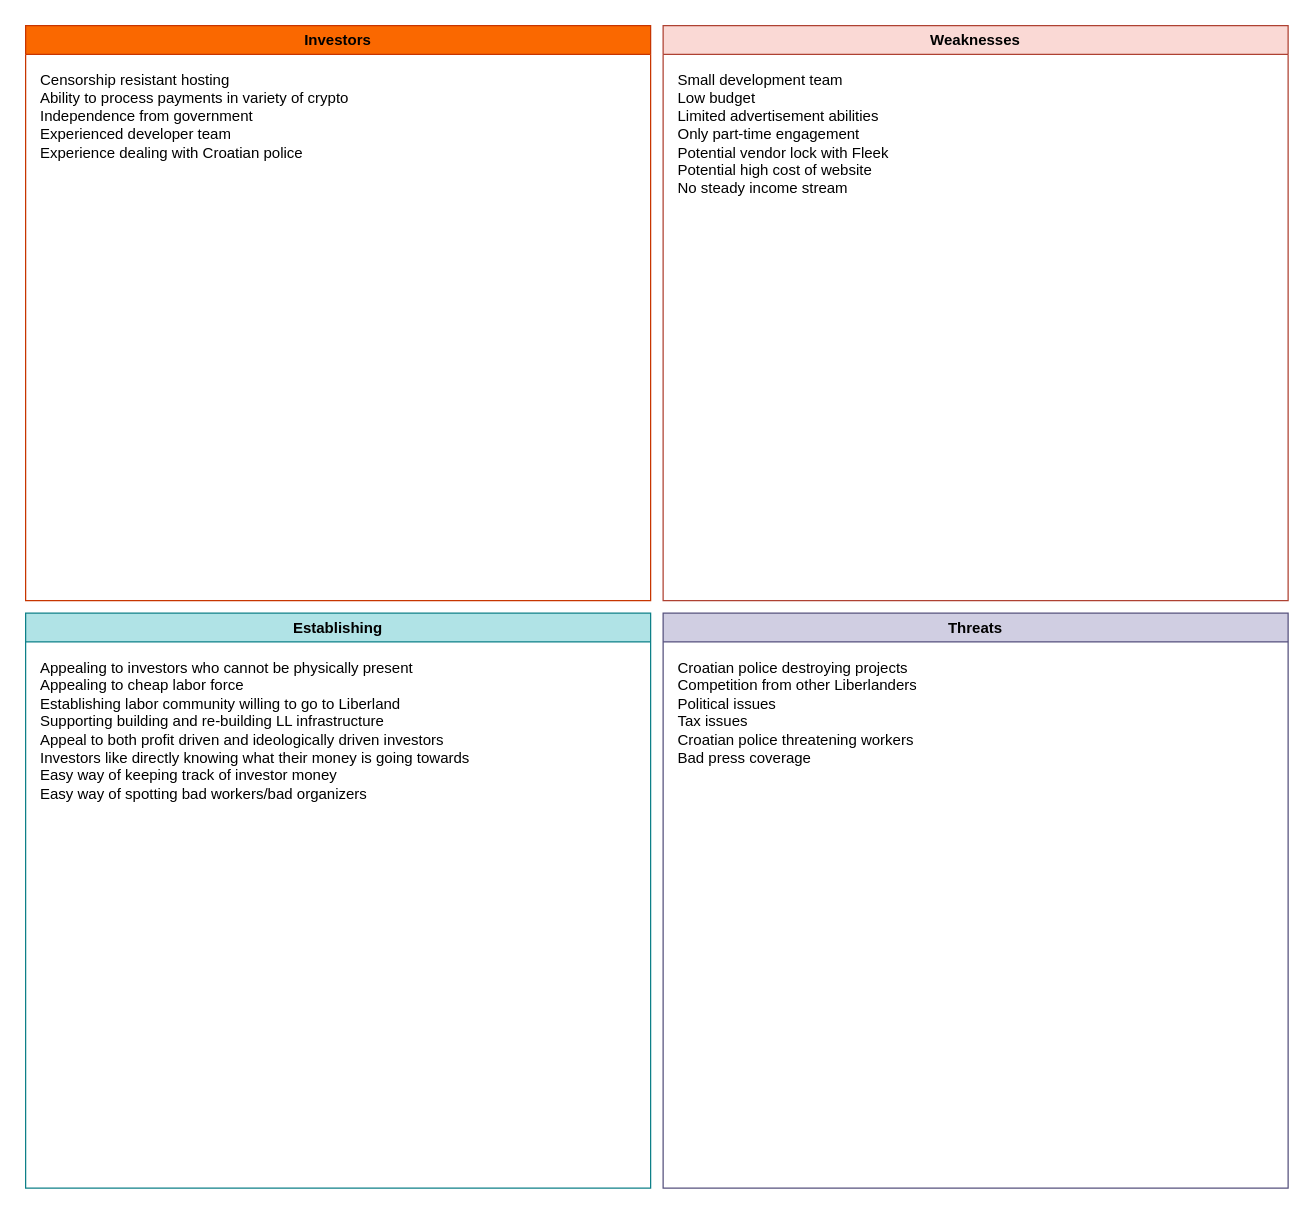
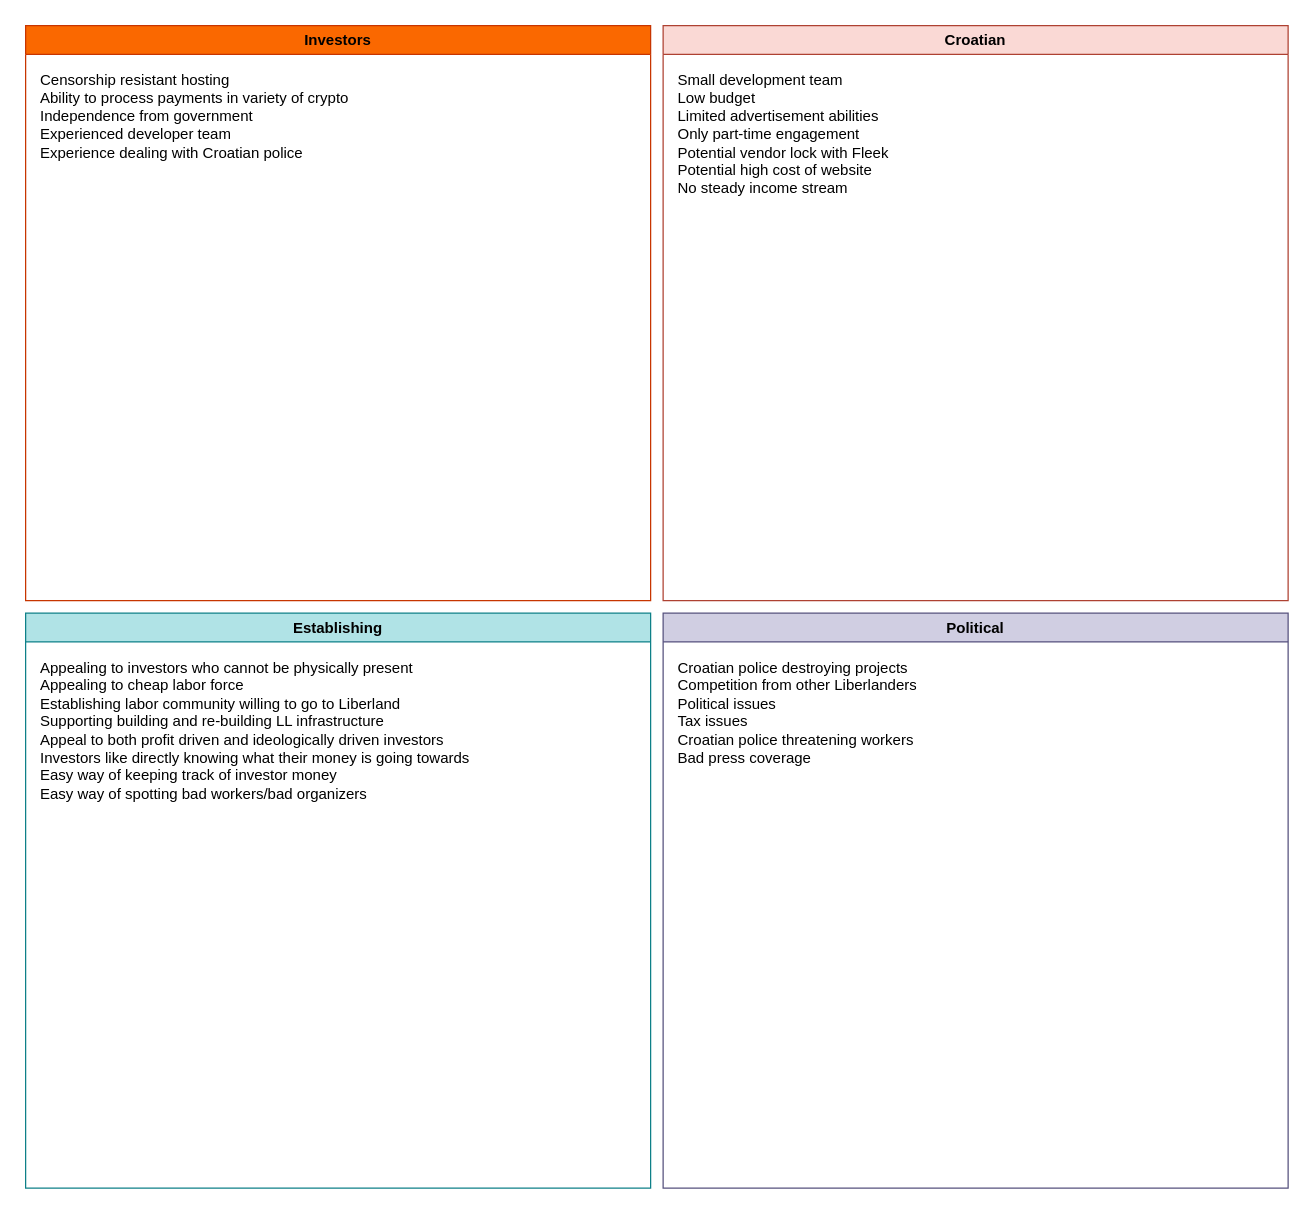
  <mxCell id="0" />
  <mxCell id="1" parent="0" />
  <mxCell id="2" value="Investors" style="swimlane;whiteSpace=wrap;html=1;fillColor=#fa6800;fontColor=#000000;strokeColor=#C73500;" vertex="1" parent="1"><mxGeometry x="20" y="20" width="500" height="460" as="geometry" /></mxCell>
  <mxCell id="3" value="&lt;div&gt;Censorship resistant hosting&lt;/div&gt;&lt;div&gt;Ability to process payments in variety of crypto&lt;/div&gt;&lt;div&gt;Independence from government&lt;/div&gt;&lt;div&gt;Experienced developer team&lt;/div&gt;&lt;div&gt;Experience dealing with Croatian police&lt;/div&gt;&lt;div&gt;&lt;br&gt;&lt;/div&gt;" style="text;html=1;whiteSpace=wrap;overflow=hidden;rounded=0;" vertex="1" parent="2"><mxGeometry x="10" y="30" width="480" height="410" as="geometry" /></mxCell>
- <mxCell id="4" value="&lt;div&gt;Weaknesses&lt;/div&gt;" style="swimlane;whiteSpace=wrap;html=1;swimlaneFillColor=none;fillColor=#fad9d5;strokeColor=#ae4132;" vertex="1" parent="1"><mxGeometry x="530" y="20" width="500" height="460" as="geometry" /></mxCell>
+ <mxCell id="4" value="&lt;div&gt;Croatian&lt;/div&gt;" style="swimlane;whiteSpace=wrap;html=1;swimlaneFillColor=none;fillColor=#fad9d5;strokeColor=#ae4132;" vertex="1" parent="1"><mxGeometry x="530" y="20" width="500" height="460" as="geometry" /></mxCell>
  <mxCell id="5" value="&lt;div&gt;Small development team&lt;/div&gt;&lt;div&gt;Low budget&lt;/div&gt;&lt;div&gt;Limited advertisement abilities&lt;/div&gt;&lt;div&gt;Only part-time engagement&lt;/div&gt;&lt;div&gt;Potential vendor lock with Fleek&lt;/div&gt;&lt;div&gt;Potential high cost of website&lt;/div&gt;&lt;div&gt;No steady income stream&lt;br&gt;&lt;/div&gt;" style="text;html=1;whiteSpace=wrap;overflow=hidden;rounded=0;" vertex="1" parent="4"><mxGeometry x="10" y="30" width="480" height="410" as="geometry" /></mxCell>
  <mxCell id="6" value="Establishing" style="swimlane;whiteSpace=wrap;html=1;fillColor=#b0e3e6;strokeColor=#0e8088;" vertex="1" parent="1"><mxGeometry x="20" y="490" width="500" height="460" as="geometry" /></mxCell>
  <mxCell id="7" value="&lt;div&gt;Appealing to investors who cannot be physically present&lt;/div&gt;&lt;div&gt;Appealing to cheap labor force&lt;/div&gt;&lt;div&gt;Establishing labor community willing to go to Liberland&lt;/div&gt;&lt;div&gt;Supporting building and re-building LL infrastructure&lt;/div&gt;&lt;div&gt;Appeal to both profit driven and ideologically driven investors&lt;/div&gt;&lt;div&gt;Investors like directly knowing what their money is going towards&lt;/div&gt;&lt;div&gt;Easy way of keeping track of investor money&lt;/div&gt;&lt;div&gt;Easy way of spotting bad workers/bad organizers&lt;/div&gt;&lt;div&gt;&lt;br&gt;&lt;/div&gt;" style="text;html=1;whiteSpace=wrap;overflow=hidden;rounded=0;" vertex="1" parent="6"><mxGeometry x="10" y="30" width="480" height="410" as="geometry" /></mxCell>
- <mxCell id="8" value="Threats" style="swimlane;whiteSpace=wrap;html=1;fillColor=#d0cee2;strokeColor=#56517e;" vertex="1" parent="1"><mxGeometry x="530" y="490" width="500" height="460" as="geometry" /></mxCell>
+ <mxCell id="8" value="Political" style="swimlane;whiteSpace=wrap;html=1;fillColor=#d0cee2;strokeColor=#56517e;" vertex="1" parent="1"><mxGeometry x="530" y="490" width="500" height="460" as="geometry" /></mxCell>
  <mxCell id="9" value="&lt;div&gt;Croatian police destroying projects&lt;/div&gt;&lt;div&gt;Competition from other Liberlanders&lt;/div&gt;&lt;div&gt;Political issues&lt;/div&gt;&lt;div&gt;Tax issues&lt;/div&gt;&lt;div&gt;Croatian police threatening workers&lt;/div&gt;&lt;div&gt;Bad press coverage&lt;br&gt;&lt;/div&gt;" style="text;html=1;whiteSpace=wrap;overflow=hidden;rounded=0;" vertex="1" parent="8"><mxGeometry x="10" y="30" width="480" height="410" as="geometry" /></mxCell>
